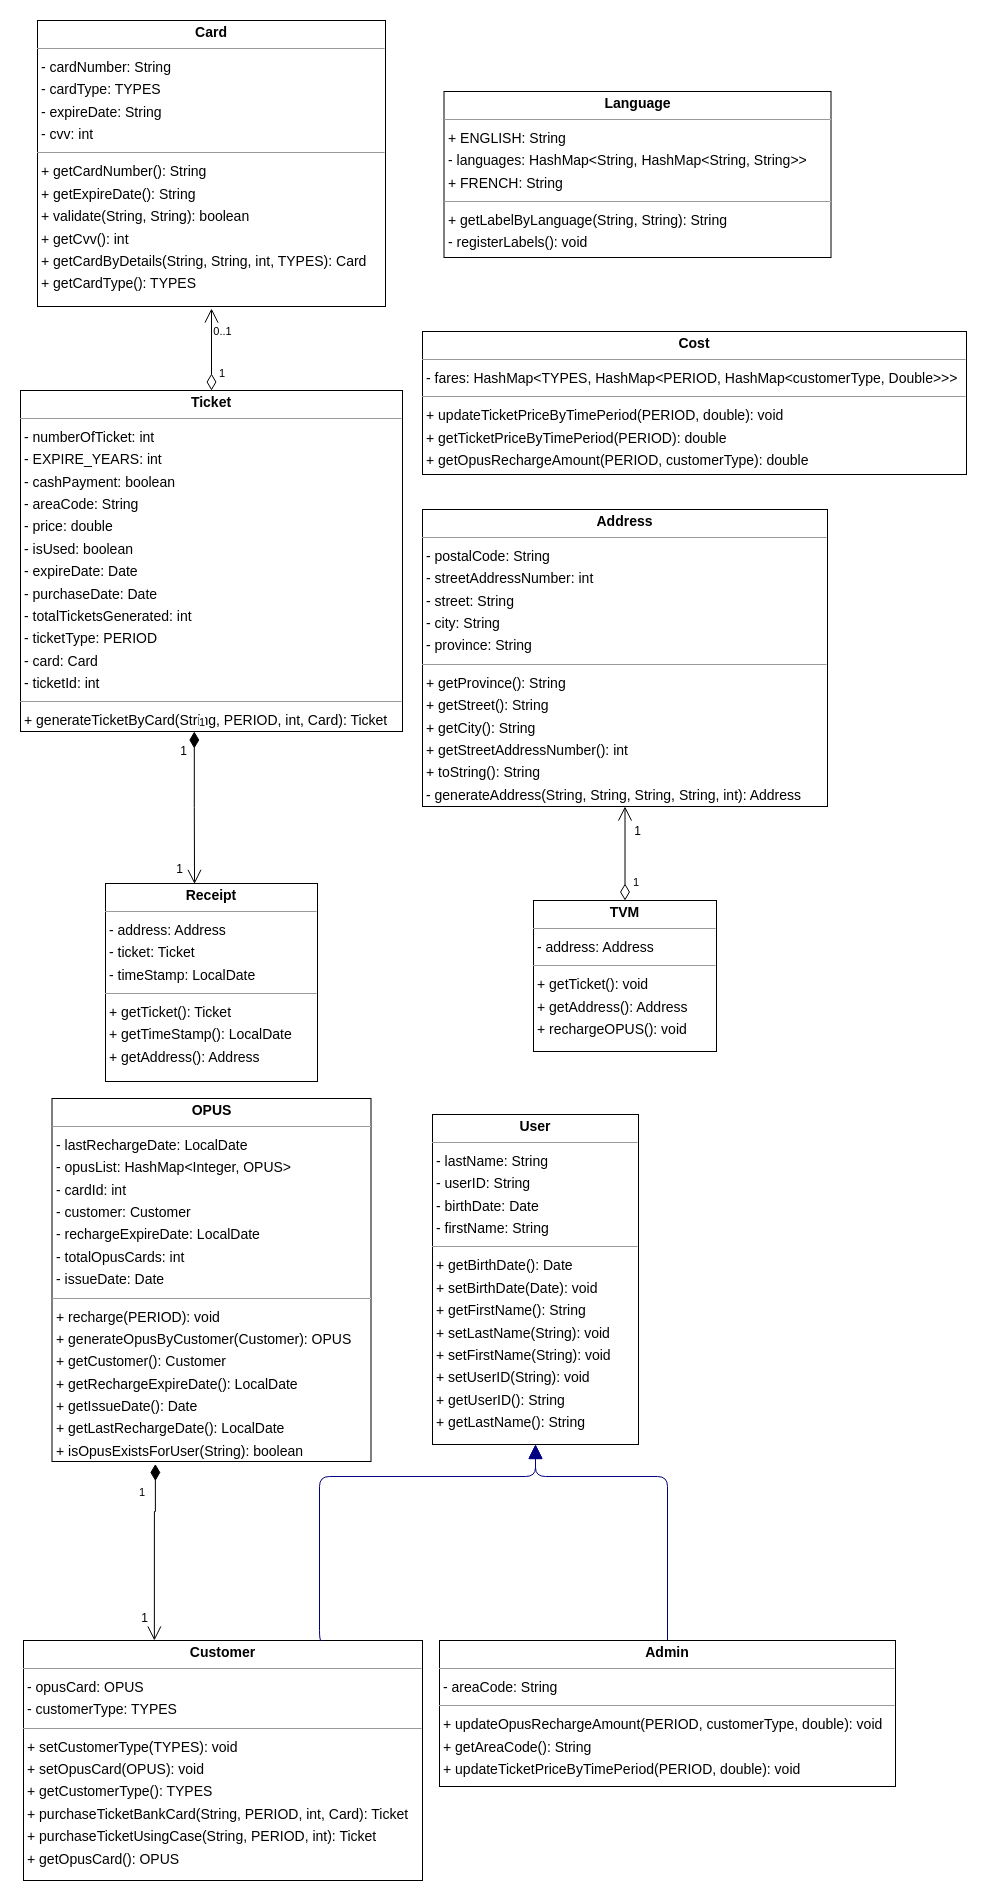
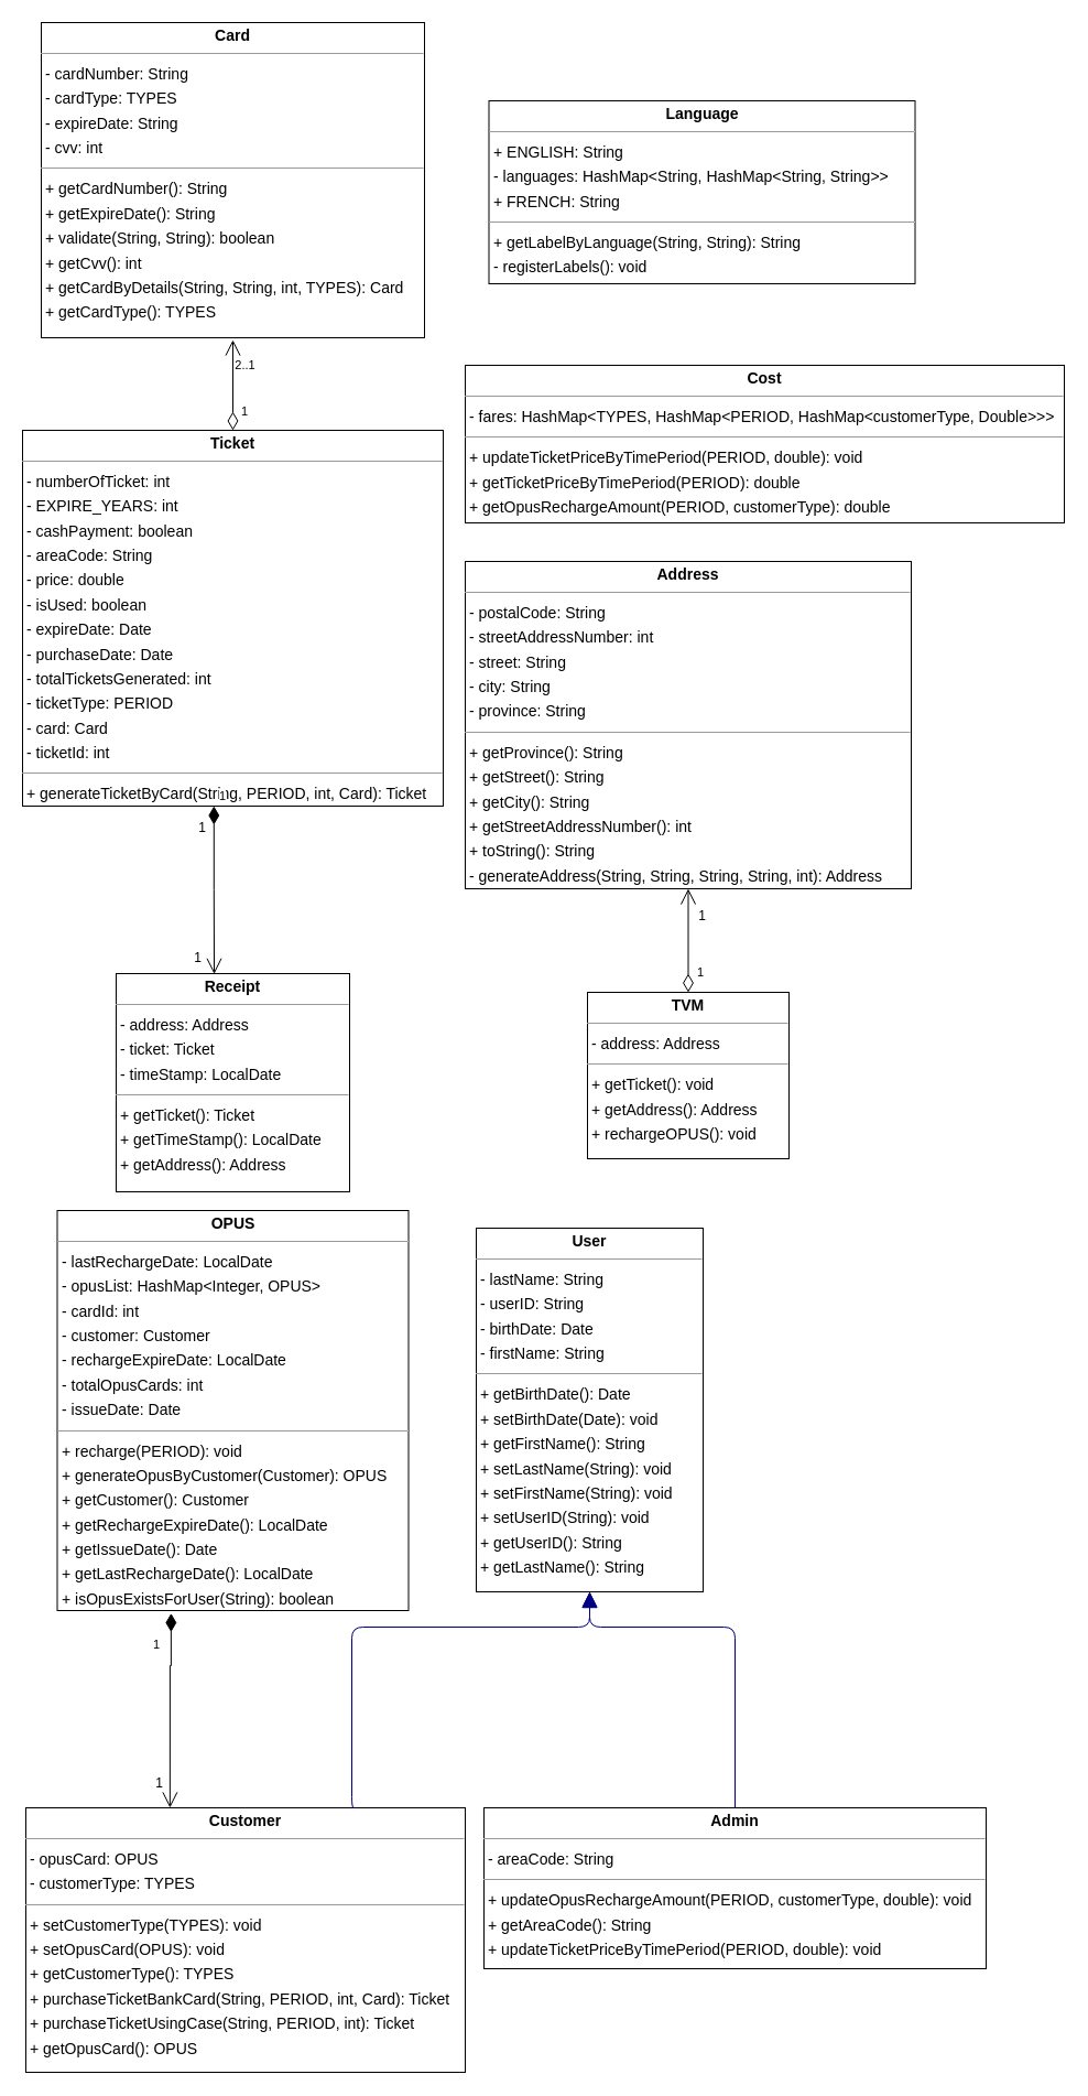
  <mxCell id="0" />
  <mxCell id="1" parent="0" />
  <mxCell id="2" value="&lt;p style=&quot;margin:0px;margin-top:4px;text-align:center;&quot;&gt;&lt;b&gt;Address&lt;/b&gt;&lt;/p&gt;&lt;hr size=&quot;1&quot;/&gt;&lt;p style=&quot;margin:0 0 0 4px;line-height:1.6;&quot;&gt;- postalCode: String&lt;br/&gt;- streetAddressNumber: int&lt;br/&gt;- street: String&lt;br/&gt;- city: String&lt;br/&gt;- province: String&lt;/p&gt;&lt;hr size=&quot;1&quot;/&gt;&lt;p style=&quot;margin:0 0 0 4px;line-height:1.6;&quot;&gt;+ getProvince(): String&lt;br/&gt;+ getStreet(): String&lt;br/&gt;+ getCity(): String&lt;br/&gt;+ getStreetAddressNumber(): int&lt;br/&gt;+ toString(): String&lt;br/&gt;- generateAddress(String, String, String, String, int): Address&lt;br/&gt;+ getPostalCode(): String&lt;/p&gt;" style="verticalAlign=top;align=left;overflow=fill;fontSize=14;fontFamily=Helvetica;html=1;rounded=0;shadow=0;comic=0;labelBackgroundColor=none;strokeWidth=1;" parent="1" vertex="1"><mxGeometry x="422" y="509" width="405" height="297" as="geometry" /></mxCell>
  <mxCell id="3" value="&lt;p style=&quot;margin:0px;margin-top:4px;text-align:center;&quot;&gt;&lt;b&gt;Admin&lt;/b&gt;&lt;/p&gt;&lt;hr size=&quot;1&quot;/&gt;&lt;p style=&quot;margin:0 0 0 4px;line-height:1.6;&quot;&gt;- areaCode: String&lt;/p&gt;&lt;hr size=&quot;1&quot;/&gt;&lt;p style=&quot;margin:0 0 0 4px;line-height:1.6;&quot;&gt;+ updateOpusRechargeAmount(PERIOD, customerType, double): void&lt;br/&gt;+ getAreaCode(): String&lt;br/&gt;+ updateTicketPriceByTimePeriod(PERIOD, double): void&lt;/p&gt;" style="verticalAlign=top;align=left;overflow=fill;fontSize=14;fontFamily=Helvetica;html=1;rounded=0;shadow=0;comic=0;labelBackgroundColor=none;strokeWidth=1;" parent="1" vertex="1"><mxGeometry x="439" y="1640" width="456" height="146" as="geometry" /></mxCell>
  <mxCell id="4" value="&lt;p style=&quot;margin:0px;margin-top:4px;text-align:center;&quot;&gt;&lt;b&gt;Card&lt;/b&gt;&lt;/p&gt;&lt;hr size=&quot;1&quot;/&gt;&lt;p style=&quot;margin:0 0 0 4px;line-height:1.6;&quot;&gt;- cardNumber: String&lt;br/&gt;- cardType: TYPES&lt;br/&gt;- expireDate: String&lt;br/&gt;- cvv: int&lt;/p&gt;&lt;hr size=&quot;1&quot;/&gt;&lt;p style=&quot;margin:0 0 0 4px;line-height:1.6;&quot;&gt;+ getCardNumber(): String&lt;br/&gt;+ getExpireDate(): String&lt;br/&gt;+ validate(String, String): boolean&lt;br/&gt;+ getCvv(): int&lt;br/&gt;+ getCardByDetails(String, String, int, TYPES): Card&lt;br/&gt;+ getCardType(): TYPES&lt;/p&gt;" style="verticalAlign=top;align=left;overflow=fill;fontSize=14;fontFamily=Helvetica;html=1;rounded=0;shadow=0;comic=0;labelBackgroundColor=none;strokeWidth=1;" parent="1" vertex="1"><mxGeometry x="37" y="20" width="348" height="286" as="geometry" /></mxCell>
  <mxCell id="5" value="&lt;p style=&quot;margin:0px;margin-top:4px;text-align:center;&quot;&gt;&lt;b&gt;Cost&lt;/b&gt;&lt;/p&gt;&lt;hr size=&quot;1&quot;/&gt;&lt;p style=&quot;margin:0 0 0 4px;line-height:1.6;&quot;&gt;- fares: HashMap&amp;lt;TYPES, HashMap&amp;lt;PERIOD, HashMap&amp;lt;customerType, Double&amp;gt;&amp;gt;&amp;gt;&lt;/p&gt;&lt;hr size=&quot;1&quot;/&gt;&lt;p style=&quot;margin:0 0 0 4px;line-height:1.6;&quot;&gt;+ updateTicketPriceByTimePeriod(PERIOD, double): void&lt;br/&gt;+ getTicketPriceByTimePeriod(PERIOD): double&lt;br/&gt;+ getOpusRechargeAmount(PERIOD, customerType): double&lt;br/&gt;+ updateOpusRechargeAmount(PERIOD, customerType, double): void&lt;/p&gt;" style="verticalAlign=top;align=left;overflow=fill;fontSize=14;fontFamily=Helvetica;html=1;rounded=0;shadow=0;comic=0;labelBackgroundColor=none;strokeWidth=1;" parent="1" vertex="1"><mxGeometry x="422" y="331" width="544" height="143" as="geometry" /></mxCell>
  <mxCell id="6" value="&lt;p style=&quot;margin:0px;margin-top:4px;text-align:center;&quot;&gt;&lt;b&gt;Customer&lt;/b&gt;&lt;/p&gt;&lt;hr size=&quot;1&quot;/&gt;&lt;p style=&quot;margin:0 0 0 4px;line-height:1.6;&quot;&gt;- opusCard: OPUS&lt;br/&gt;- customerType: TYPES&lt;/p&gt;&lt;hr size=&quot;1&quot;/&gt;&lt;p style=&quot;margin:0 0 0 4px;line-height:1.6;&quot;&gt;+ setCustomerType(TYPES): void&lt;br/&gt;+ setOpusCard(OPUS): void&lt;br/&gt;+ getCustomerType(): TYPES&lt;br/&gt;+ purchaseTicketBankCard(String, PERIOD, int, Card): Ticket&lt;br/&gt;+ purchaseTicketUsingCase(String, PERIOD, int): Ticket&lt;br/&gt;+ getOpusCard(): OPUS&lt;/p&gt;" style="verticalAlign=top;align=left;overflow=fill;fontSize=14;fontFamily=Helvetica;html=1;rounded=0;shadow=0;comic=0;labelBackgroundColor=none;strokeWidth=1;" parent="1" vertex="1"><mxGeometry x="23" y="1640" width="399" height="240" as="geometry" /></mxCell>
  <mxCell id="7" value="&lt;p style=&quot;margin:0px;margin-top:4px;text-align:center;&quot;&gt;&lt;b&gt;Language&lt;/b&gt;&lt;/p&gt;&lt;hr size=&quot;1&quot;/&gt;&lt;p style=&quot;margin:0 0 0 4px;line-height:1.6;&quot;&gt;+ ENGLISH: String&lt;br/&gt;- languages: HashMap&amp;lt;String, HashMap&amp;lt;String, String&amp;gt;&amp;gt;&lt;br/&gt;+ FRENCH: String&lt;/p&gt;&lt;hr size=&quot;1&quot;/&gt;&lt;p style=&quot;margin:0 0 0 4px;line-height:1.6;&quot;&gt;+ getLabelByLanguage(String, String): String&lt;br/&gt;- registerLabels(): void&lt;/p&gt;" style="verticalAlign=top;align=left;overflow=fill;fontSize=14;fontFamily=Helvetica;html=1;rounded=0;shadow=0;comic=0;labelBackgroundColor=none;strokeWidth=1;" parent="1" vertex="1"><mxGeometry x="443.5" y="91" width="387" height="166" as="geometry" /></mxCell>
  <mxCell id="8" value="&lt;p style=&quot;margin:0px;margin-top:4px;text-align:center;&quot;&gt;&lt;b&gt;OPUS&lt;/b&gt;&lt;/p&gt;&lt;hr size=&quot;1&quot;/&gt;&lt;p style=&quot;margin:0 0 0 4px;line-height:1.6;&quot;&gt;- lastRechargeDate: LocalDate&lt;br/&gt;- opusList: HashMap&amp;lt;Integer, OPUS&amp;gt;&lt;br/&gt;- cardId: int&lt;br/&gt;- customer: Customer&lt;br/&gt;- rechargeExpireDate: LocalDate&lt;br/&gt;- totalOpusCards: int&lt;br/&gt;- issueDate: Date&lt;/p&gt;&lt;hr size=&quot;1&quot;/&gt;&lt;p style=&quot;margin:0 0 0 4px;line-height:1.6;&quot;&gt;+ recharge(PERIOD): void&lt;br/&gt;+ generateOpusByCustomer(Customer): OPUS&lt;br/&gt;+ getCustomer(): Customer&lt;br/&gt;+ getRechargeExpireDate(): LocalDate&lt;br/&gt;+ getIssueDate(): Date&lt;br/&gt;+ getLastRechargeDate(): LocalDate&lt;br/&gt;+ isOpusExistsForUser(String): boolean&lt;br/&gt;+ getCardId(): int&lt;/p&gt;" style="verticalAlign=top;align=left;overflow=fill;fontSize=14;fontFamily=Helvetica;html=1;rounded=0;shadow=0;comic=0;labelBackgroundColor=none;strokeWidth=1;" parent="1" vertex="1"><mxGeometry x="51.5" y="1098" width="319" height="363" as="geometry" /></mxCell>
  <mxCell id="9" value="&lt;p style=&quot;margin:0px;margin-top:4px;text-align:center;&quot;&gt;&lt;b&gt;Receipt&lt;/b&gt;&lt;/p&gt;&lt;hr size=&quot;1&quot;/&gt;&lt;p style=&quot;margin:0 0 0 4px;line-height:1.6;&quot;&gt;- address: Address&lt;br/&gt;- ticket: Ticket&lt;br/&gt;- timeStamp: LocalDate&lt;/p&gt;&lt;hr size=&quot;1&quot;/&gt;&lt;p style=&quot;margin:0 0 0 4px;line-height:1.6;&quot;&gt;+ getTicket(): Ticket&lt;br/&gt;+ getTimeStamp(): LocalDate&lt;br/&gt;+ getAddress(): Address&lt;/p&gt;" style="verticalAlign=top;align=left;overflow=fill;fontSize=14;fontFamily=Helvetica;html=1;rounded=0;shadow=0;comic=0;labelBackgroundColor=none;strokeWidth=1;" parent="1" vertex="1"><mxGeometry x="105" y="883" width="212" height="198" as="geometry" /></mxCell>
  <mxCell id="10" value="&lt;p style=&quot;margin:0px;margin-top:4px;text-align:center;&quot;&gt;&lt;b&gt;TVM&lt;/b&gt;&lt;/p&gt;&lt;hr size=&quot;1&quot;/&gt;&lt;p style=&quot;margin:0 0 0 4px;line-height:1.6;&quot;&gt;- address: Address&lt;/p&gt;&lt;hr size=&quot;1&quot;/&gt;&lt;p style=&quot;margin:0 0 0 4px;line-height:1.6;&quot;&gt;+ getTicket(): void&lt;br/&gt;+ getAddress(): Address&lt;br/&gt;+ rechargeOPUS(): void&lt;/p&gt;" style="verticalAlign=top;align=left;overflow=fill;fontSize=14;fontFamily=Helvetica;html=1;rounded=0;shadow=0;comic=0;labelBackgroundColor=none;strokeWidth=1;" parent="1" vertex="1"><mxGeometry x="533" y="900" width="183" height="151" as="geometry" /></mxCell>
  <mxCell id="11" value="&lt;p style=&quot;margin:0px;margin-top:4px;text-align:center;&quot;&gt;&lt;b&gt;Ticket&lt;/b&gt;&lt;/p&gt;&lt;hr size=&quot;1&quot;/&gt;&lt;p style=&quot;margin:0 0 0 4px;line-height:1.6;&quot;&gt;- numberOfTicket: int&lt;br/&gt;- EXPIRE_YEARS: int&lt;br/&gt;- cashPayment: boolean&lt;br/&gt;- areaCode: String&lt;br/&gt;- price: double&lt;br/&gt;- isUsed: boolean&lt;br/&gt;- expireDate: Date&lt;br/&gt;- purchaseDate: Date&lt;br/&gt;- totalTicketsGenerated: int&lt;br/&gt;- ticketType: PERIOD&lt;br/&gt;- card: Card&lt;br/&gt;- ticketId: int&lt;/p&gt;&lt;hr size=&quot;1&quot;/&gt;&lt;p style=&quot;margin:0 0 0 4px;line-height:1.6;&quot;&gt;+ generateTicketByCard(String, PERIOD, int, Card): Ticket&lt;br/&gt;+ generateTicketByCash(String, PERIOD, int): Ticket&lt;/p&gt;" style="verticalAlign=top;align=left;overflow=fill;fontSize=14;fontFamily=Helvetica;html=1;rounded=0;shadow=0;comic=0;labelBackgroundColor=none;strokeWidth=1;" parent="1" vertex="1"><mxGeometry x="20" y="390" width="382" height="341" as="geometry" /></mxCell>
  <mxCell id="12" value="&lt;p style=&quot;margin:0px;margin-top:4px;text-align:center;&quot;&gt;&lt;b&gt;User&lt;/b&gt;&lt;/p&gt;&lt;hr size=&quot;1&quot;/&gt;&lt;p style=&quot;margin:0 0 0 4px;line-height:1.6;&quot;&gt;- lastName: String&lt;br/&gt;- userID: String&lt;br/&gt;- birthDate: Date&lt;br/&gt;- firstName: String&lt;/p&gt;&lt;hr size=&quot;1&quot;/&gt;&lt;p style=&quot;margin:0 0 0 4px;line-height:1.6;&quot;&gt;+ getBirthDate(): Date&lt;br/&gt;+ setBirthDate(Date): void&lt;br/&gt;+ getFirstName(): String&lt;br/&gt;+ setLastName(String): void&lt;br/&gt;+ setFirstName(String): void&lt;br/&gt;+ setUserID(String): void&lt;br/&gt;+ getUserID(): String&lt;br/&gt;+ getLastName(): String&lt;/p&gt;" style="verticalAlign=top;align=left;overflow=fill;fontSize=14;fontFamily=Helvetica;html=1;rounded=0;shadow=0;comic=0;labelBackgroundColor=none;strokeWidth=1;" parent="1" vertex="1"><mxGeometry x="432" y="1114" width="206" height="330" as="geometry" /></mxCell>
  <mxCell id="13" value="" style="html=1;rounded=1;edgeStyle=orthogonalEdgeStyle;dashed=0;startArrow=none;endArrow=block;endSize=12;strokeColor=#000082;exitX=0.500;exitY=0.000;exitDx=0;exitDy=0;entryX=0.500;entryY=1.000;entryDx=0;entryDy=0;" parent="1" source="3" target="12" edge="1"><mxGeometry width="50" height="50" relative="1" as="geometry"><Array as="points"><mxPoint x="667" y="1476" /><mxPoint x="535" y="1476" /></Array></mxGeometry></mxCell>
  <mxCell id="14" value="" style="html=1;rounded=1;edgeStyle=orthogonalEdgeStyle;dashed=0;startArrow=none;endArrow=block;endSize=12;strokeColor=#000082;exitX=0.750;exitY=0.000;exitDx=0;exitDy=0;entryX=0.500;entryY=1.000;entryDx=0;entryDy=0;" parent="1" source="6" target="12" edge="1"><mxGeometry width="50" height="50" relative="1" as="geometry"><Array as="points"><mxPoint x="319" y="1476" /><mxPoint x="535" y="1476" /></Array></mxGeometry></mxCell>
  <mxCell id="15" value="1" style="endArrow=open;html=1;endSize=12;startArrow=diamondThin;startSize=14;startFill=0;edgeStyle=orthogonalEdgeStyle;align=left;verticalAlign=bottom;rounded=0;exitX=0.5;exitY=0;exitDx=0;exitDy=0;entryX=0.5;entryY=1;entryDx=0;entryDy=0;" edge="1" parent="1" source="11"><mxGeometry x="-0.801" y="-6" relative="1" as="geometry"><mxPoint x="211" y="489" as="sourcePoint" /><mxPoint x="211" y="308" as="targetPoint" /><mxPoint as="offset" /></mxGeometry></mxCell>
- <mxCell id="16" value="&lt;font style=&quot;font-size: 11px;&quot;&gt;0..1&lt;/font&gt;" style="text;html=1;align=center;verticalAlign=middle;resizable=0;points=[];autosize=1;strokeColor=none;fillColor=none;" vertex="1" parent="1"><mxGeometry x="202" y="316" width="40" height="30" as="geometry" /></mxCell>
+ <mxCell id="16" value="&lt;font style=&quot;font-size: 11px;&quot;&gt;2..1&lt;/font&gt;" style="text;html=1;align=center;verticalAlign=middle;resizable=0;points=[];autosize=1;strokeColor=none;fillColor=none;" vertex="1" parent="1"><mxGeometry x="202" y="316" width="40" height="30" as="geometry" /></mxCell>
  <mxCell id="17" value="1" style="endArrow=open;html=1;endSize=12;startArrow=diamondThin;startSize=14;startFill=0;edgeStyle=orthogonalEdgeStyle;align=left;verticalAlign=bottom;rounded=0;exitX=0.5;exitY=0;exitDx=0;exitDy=0;entryX=0.5;entryY=1;entryDx=0;entryDy=0;" edge="1" parent="1" source="10" target="2"><mxGeometry x="-0.801" y="-6" relative="1" as="geometry"><mxPoint x="422" y="1012" as="sourcePoint" /><mxPoint x="625" y="811" as="targetPoint" /><mxPoint as="offset" /></mxGeometry></mxCell>
  <mxCell id="18" value="1" style="endArrow=open;html=1;endSize=12;startArrow=diamondThin;startSize=14;startFill=1;edgeStyle=orthogonalEdgeStyle;align=left;verticalAlign=bottom;rounded=0;exitX=0.455;exitY=1;exitDx=0;exitDy=0;exitPerimeter=0;entryX=0.42;entryY=0.002;entryDx=0;entryDy=0;entryPerimeter=0;" edge="1" parent="1" source="11" target="9"><mxGeometry x="-1" y="3" relative="1" as="geometry"><mxPoint x="-83" y="951" as="sourcePoint" /><mxPoint x="77" y="951" as="targetPoint" /></mxGeometry></mxCell>
  <mxCell id="19" value="1" style="text;html=1;align=center;verticalAlign=middle;resizable=0;points=[];autosize=1;strokeColor=none;fillColor=none;" vertex="1" parent="1"><mxGeometry x="168" y="736" width="30" height="30" as="geometry" /></mxCell>
  <mxCell id="20" value="1" style="text;html=1;align=center;verticalAlign=middle;resizable=0;points=[];autosize=1;strokeColor=none;fillColor=none;" vertex="1" parent="1"><mxGeometry x="164" y="854" width="30" height="30" as="geometry" /></mxCell>
  <mxCell id="21" value="1" style="text;html=1;align=center;verticalAlign=middle;resizable=0;points=[];autosize=1;strokeColor=none;fillColor=none;" vertex="1" parent="1"><mxGeometry x="622" y="816" width="30" height="30" as="geometry" /></mxCell>
  <mxCell id="22" value="1" style="endArrow=open;html=1;endSize=12;startArrow=diamondThin;startSize=14;startFill=1;edgeStyle=orthogonalEdgeStyle;align=left;verticalAlign=bottom;rounded=0;exitX=0.324;exitY=1.007;exitDx=0;exitDy=0;exitPerimeter=0;entryX=0.328;entryY=0;entryDx=0;entryDy=0;entryPerimeter=0;" edge="1" parent="1" source="8" target="6"><mxGeometry x="-0.58" y="-18" relative="1" as="geometry"><mxPoint x="154" y="1481" as="sourcePoint" /><mxPoint x="167" y="1581" as="targetPoint" /><Array as="points"><mxPoint x="155" y="1511" /><mxPoint x="154" y="1511" /></Array><mxPoint as="offset" /></mxGeometry></mxCell>
  <mxCell id="23" value="1" style="text;html=1;align=center;verticalAlign=middle;resizable=0;points=[];autosize=1;strokeColor=none;fillColor=none;" vertex="1" parent="1"><mxGeometry x="129" y="1603" width="30" height="30" as="geometry" /></mxCell>
